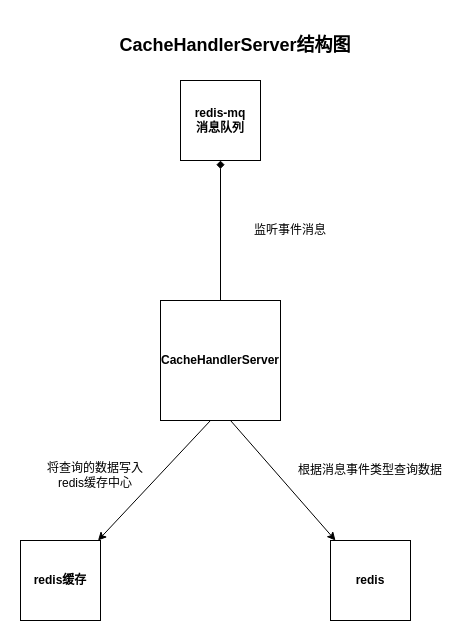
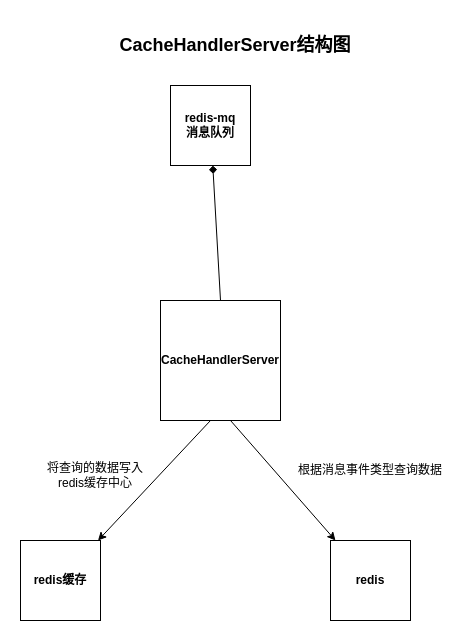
  <mxCell id="0" />
  <mxCell id="1" parent="0" />
  <mxCell id="2" value="&lt;b&gt;redis缓存&lt;/b&gt;" style="whiteSpace=wrap;html=1;aspect=fixed;" vertex="1" parent="1"><mxGeometry x="20" y="540" width="80" height="80" as="geometry" /></mxCell>
  <mxCell id="3" value="&lt;b&gt;redis&lt;/b&gt;" style="whiteSpace=wrap;html=1;aspect=fixed;" vertex="1" parent="1"><mxGeometry x="330" y="540" width="80" height="80" as="geometry" /></mxCell>
- <mxCell id="4" value="&lt;b&gt;redis-mq&lt;br&gt;消息队列&lt;/b&gt;" style="whiteSpace=wrap;html=1;aspect=fixed;" vertex="1" parent="1"><mxGeometry x="180" y="80" width="80" height="80" as="geometry" /></mxCell>
+ <mxCell id="4" value="&lt;b&gt;redis-mq&lt;br&gt;消息队列&lt;/b&gt;" style="whiteSpace=wrap;html=1;aspect=fixed;" vertex="1" parent="1"><mxGeometry x="170" y="85" width="80" height="80" as="geometry" /></mxCell>
  <mxCell id="5" value="&lt;b&gt;CacheHandlerServer&lt;/b&gt;" style="whiteSpace=wrap;html=1;aspect=fixed;" vertex="1" parent="1"><mxGeometry x="160" y="300" width="120" height="120" as="geometry" /></mxCell>
  <mxCell id="6" value="" style="endArrow=diamond;html=1;rounded=0;exitX=0.5;exitY=0;exitDx=0;exitDy=0;exitPerimeter=0;" edge="1" parent="1" source="5" target="4"><mxGeometry width="50" height="50" relative="1" as="geometry"><mxPoint x="220" y="280" as="sourcePoint" /><mxPoint x="270" y="230" as="targetPoint" /></mxGeometry></mxCell>
- <mxCell id="7" value="监听事件消息" style="text;html=1;strokeColor=none;fillColor=none;align=center;verticalAlign=middle;whiteSpace=wrap;rounded=0;" vertex="1" parent="1"><mxGeometry x="220" y="210" width="140" height="40" as="geometry" /></mxCell>
  <mxCell id="8" value="" style="endArrow=classic;html=1;rounded=0;" edge="1" parent="1" target="3"><mxGeometry width="50" height="50" relative="1" as="geometry"><mxPoint x="230" y="420" as="sourcePoint" /><mxPoint x="280" y="370" as="targetPoint" /></mxGeometry></mxCell>
  <mxCell id="9" value="根据消息事件类型查询数据" style="text;html=1;strokeColor=none;fillColor=none;align=center;verticalAlign=middle;whiteSpace=wrap;rounded=0;" vertex="1" parent="1"><mxGeometry x="290" y="450" width="160" height="40" as="geometry" /></mxCell>
  <mxCell id="10" value="" style="endArrow=classic;html=1;rounded=0;" edge="1" parent="1" target="2"><mxGeometry width="50" height="50" relative="1" as="geometry"><mxPoint x="210" y="420" as="sourcePoint" /><mxPoint x="260" y="370" as="targetPoint" /></mxGeometry></mxCell>
  <mxCell id="11" value="将查询的数据写入redis缓存中心" style="text;html=1;strokeColor=none;fillColor=none;align=center;verticalAlign=middle;whiteSpace=wrap;rounded=0;" vertex="1" parent="1"><mxGeometry x="40" y="460" width="110" height="30" as="geometry" /></mxCell>
  <mxCell id="12" value="&lt;b&gt;&lt;font style=&quot;font-size: 18px;&quot;&gt;CacheHandlerServer结构图&lt;/font&gt;&lt;/b&gt;" style="text;html=1;strokeColor=none;fillColor=none;align=center;verticalAlign=middle;whiteSpace=wrap;rounded=0;" vertex="1" parent="1"><mxGeometry x="100" y="20" width="270" height="50" as="geometry" /></mxCell>
